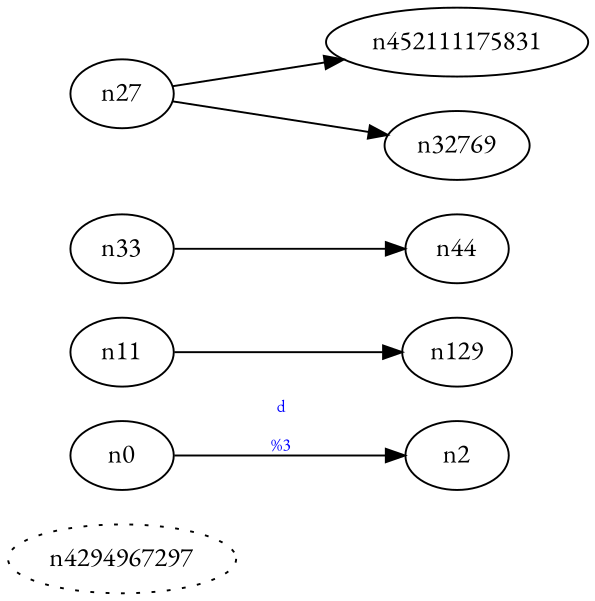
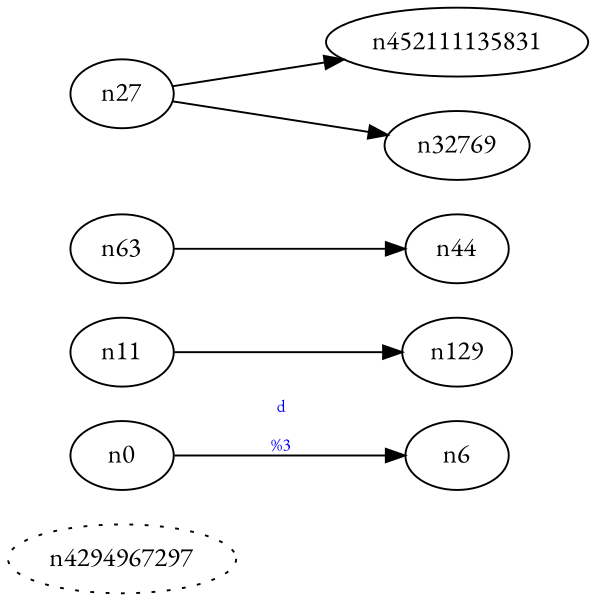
  digraph {
    fontcolor=blue
    fontname="EB Garamond"
    rankdir=LR
    node [fontname="EB Garamond"]
    edge [fontname="EB Garamond"]
    n4294967297 [fillcolor="#77520" style=dotted]
    n0
-   n2
+   n2 [label=n6]
    n127 [label=n129]
    n11
-   n33
+   n33 [label=n63]
    n44
    n22 [label=n27]
-   n452111175831
+   n452111175831 [label=n452111135831]
    n32769
    n0 -> n2 [fontcolor=blue fontsize=9 label="d\n\l\G"]
    n11 -> n127
    n33 -> n44
    n22 -> n452111175831
    n22 -> n32769
  }
